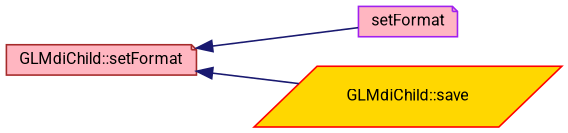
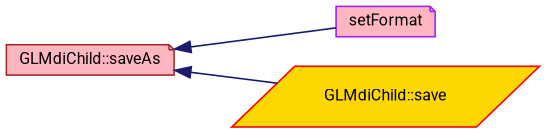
  digraph {
    fontname=Roboto
    rankdir=LR
    node [fillcolor=lightpink fontname=Roboto fontsize=10 shape=note style=filled]
    edge [color=midnightblue dir=back fontname=Roboto fontsize=10 labelfontname=Helvetica labelfontsize=10 style=solid]
    n1 [color=purple fontcolor=black height=0.2 label=setFormat width=0.4]
-   n2 [color=brown height=0.2 label="GLMdiChild::setFormat" width=0.4]
+   n2 [color=brown height=0.2 label="GLMdiChild::saveAs" width=0.4]
    n3 [color=red fillcolor=gold height=0.2 label="GLMdiChild::save" shape=parallelogram width=0.4]
    n2 -> n1
    n2 -> n3
  }
